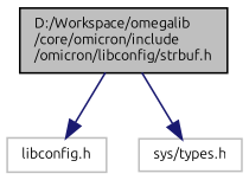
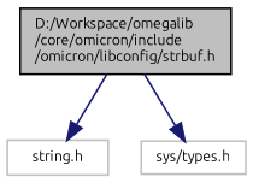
  digraph {
    fontname=Ubuntu
    node [color=grey75 fontname=Ubuntu fontsize=8 shape=record]
    edge [color=midnightblue fontname=Ubuntu fontsize=8 labelfontname="FreeSans.ttf" labelfontsize=8 style=solid]
    n1 [color=black fillcolor=grey75 fontcolor=black height=0.2 label="D:/Workspace/omegalib\l/core/omicron/include\l/omicron/libconfig/strbuf.h" style=filled width=0.4]
-   n2 [height=0.2 label="libconfig.h" width=0.4]
+   n2 [height=0.2 label="string.h" width=0.4]
    n3 [height=0.2 label="sys/types.h" width=0.4]
    n1 -> n2
    n1 -> n3
  }
